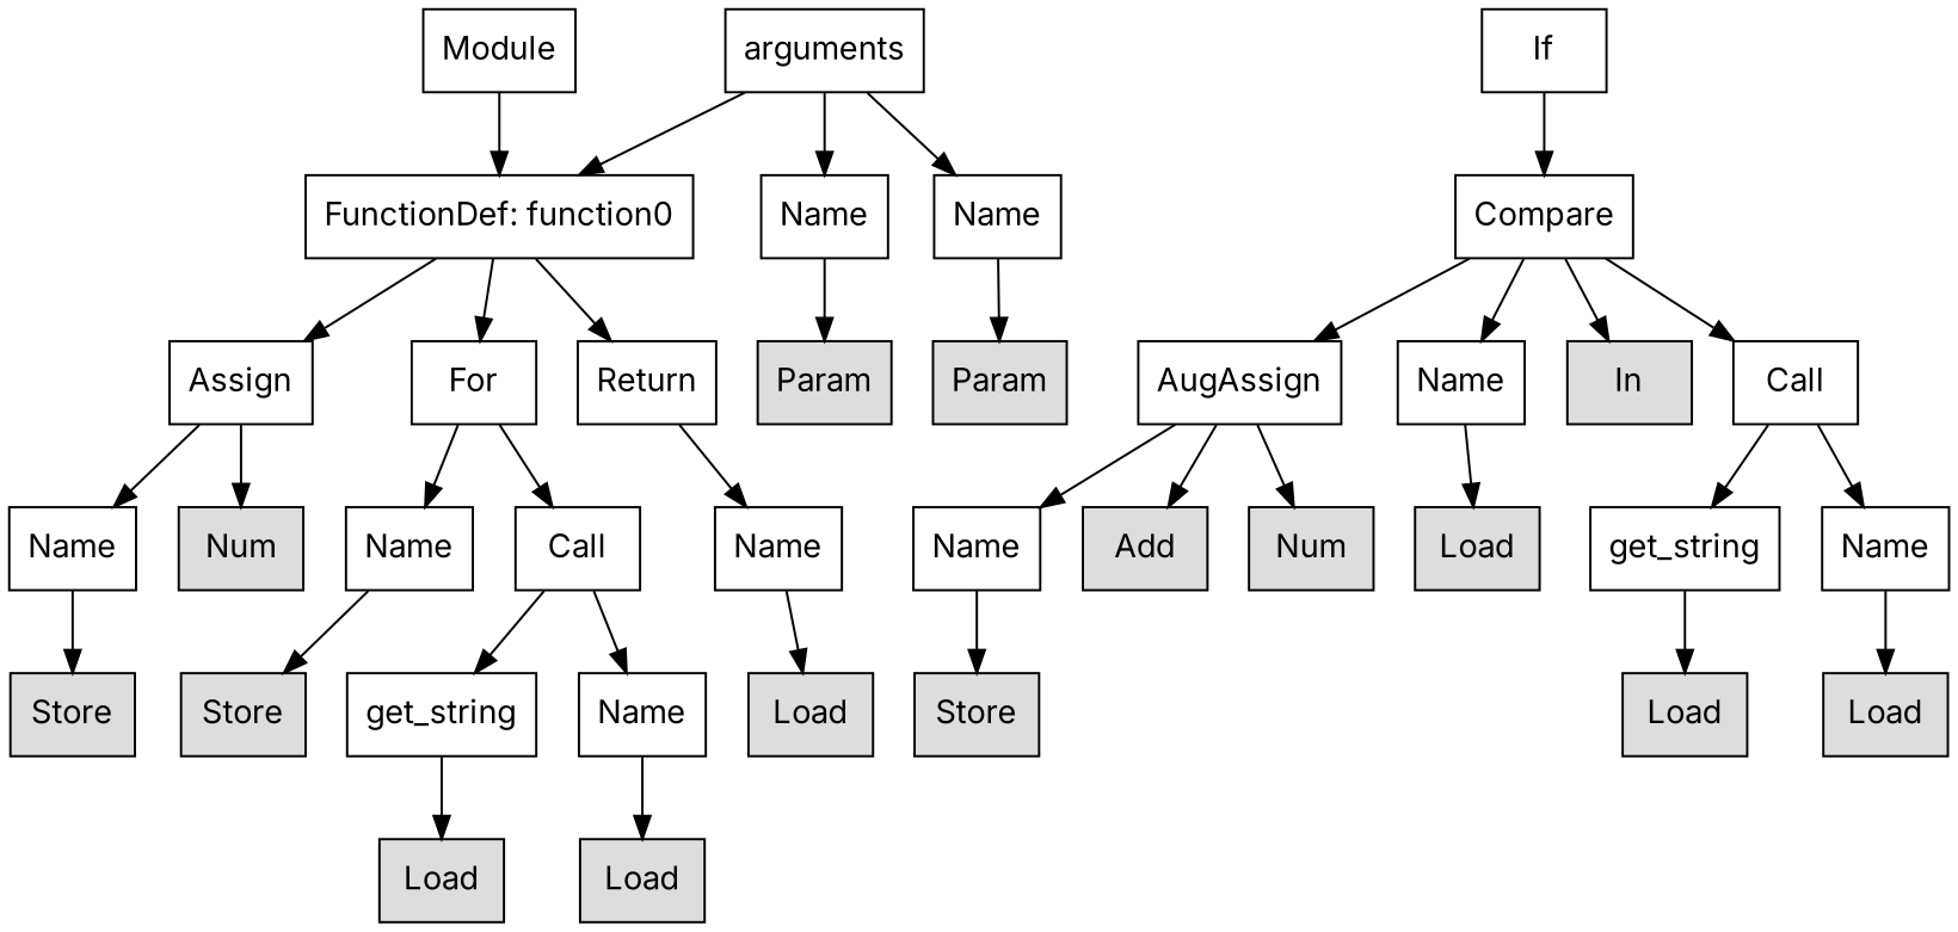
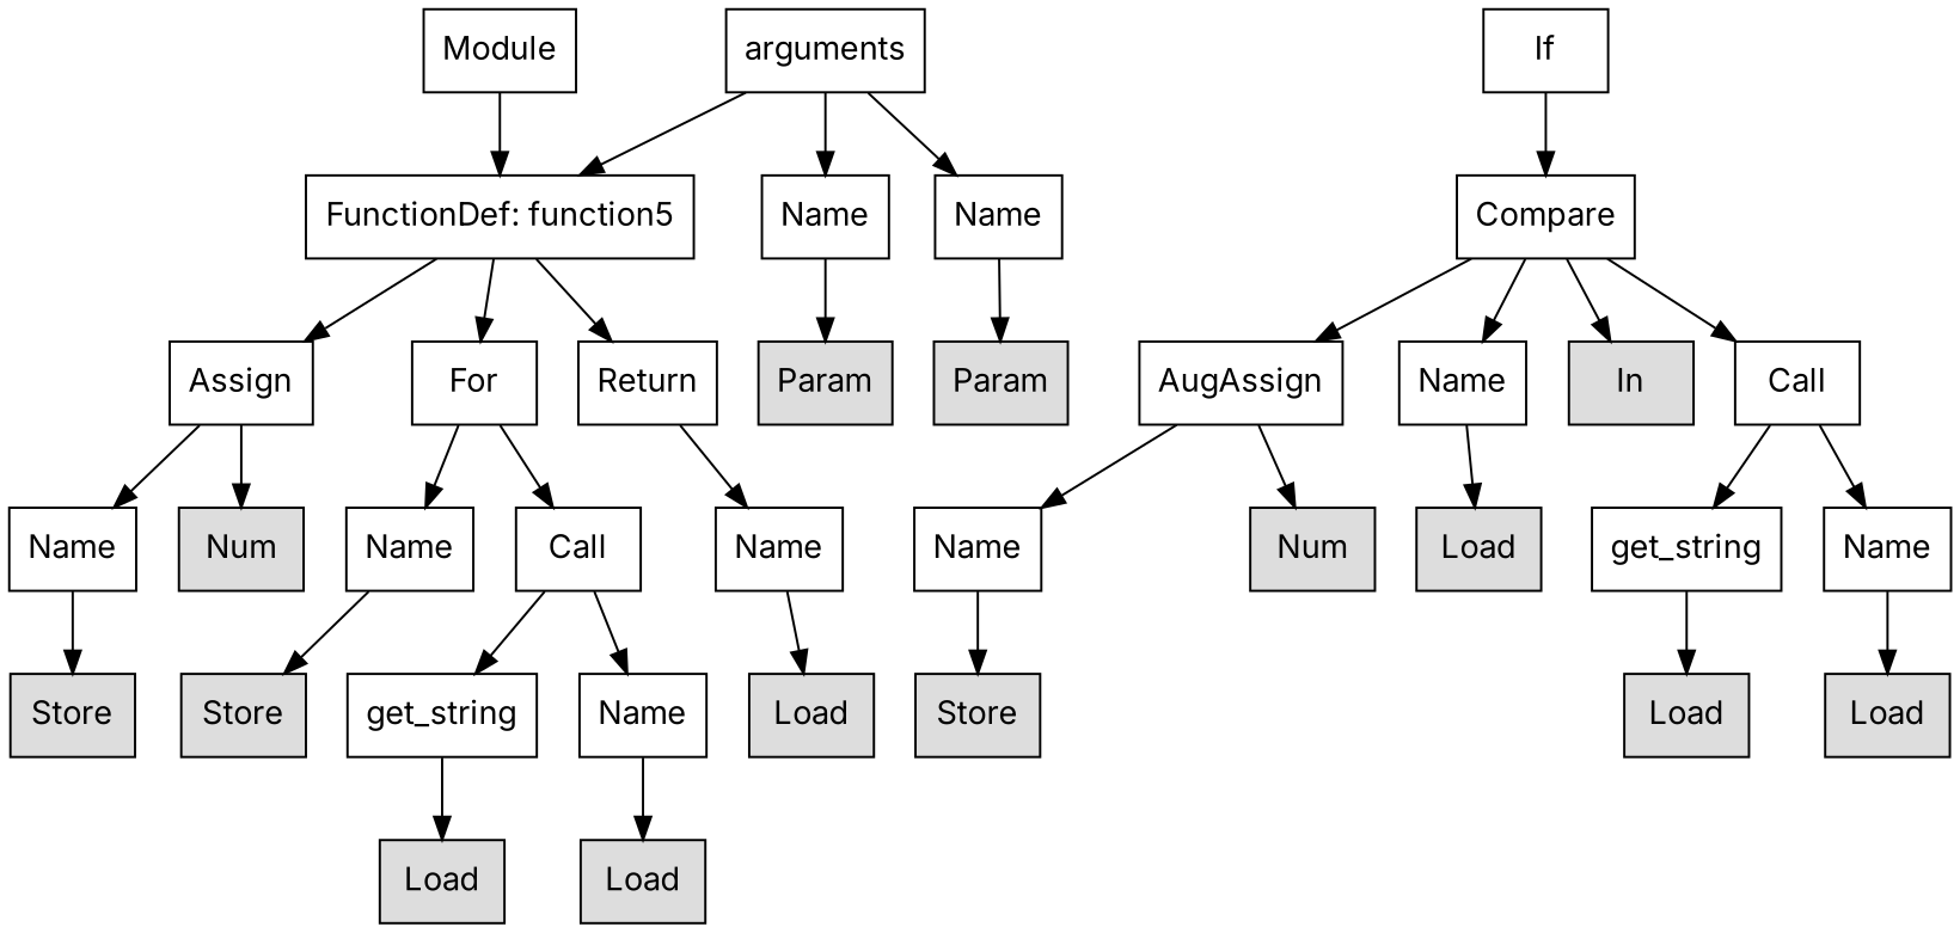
  digraph {
    fontname=Inter
    node [fontname=Inter shape=rect]
    edge [fontname=Inter]
    n1 [label=Module]
-   n2 [label="FunctionDef: function0"]
+   n2 [label="FunctionDef: function5"]
    n3 [label=Assign]
    n4 [label=For]
    n5 [label=Return]
    n6 [label=arguments]
    n7 [label=Name]
    n8 [label=Name]
    n9 [label=Name]
    n10 [fillcolor="#dddddd" label=Num style=filled]
    n11 [label=Name]
    n12 [label=Call]
    n13 [label=Name]
    n14 [fillcolor="#dddddd" label=Param style=filled]
    n15 [fillcolor="#dddddd" label=Param style=filled]
    n16 [fillcolor="#dddddd" label=Store style=filled]
    n17 [fillcolor="#dddddd" label=Store style=filled]
    n18 [label=get_string]
    n19 [label=Name]
    n20 [label=If]
    n21 [label=Compare]
    n22 [fillcolor="#dddddd" label=Load style=filled]
    n23 [fillcolor="#dddddd" label=Load style=filled]
    n24 [fillcolor="#dddddd" label=Load style=filled]
    n25 [label=AugAssign]
    n26 [label=Name]
    n27 [fillcolor="#dddddd" label=In style=filled]
    n28 [label=Call]
    n29 [label=Name]
-   n30 [fillcolor="#dddddd" label=Add style=filled]
    n31 [fillcolor="#dddddd" label=Num style=filled]
    n32 [fillcolor="#dddddd" label=Load style=filled]
    n33 [label=get_string]
    n34 [label=Name]
    n35 [fillcolor="#dddddd" label=Store style=filled]
    n36 [fillcolor="#dddddd" label=Load style=filled]
    n37 [fillcolor="#dddddd" label=Load style=filled]
    n1 -> n2
    n2 -> n3
    n2 -> n4
    n2 -> n5
    n3 -> n9
    n3 -> n10
    n4 -> n11
    n4 -> n12
    n5 -> n13
    n6 -> n2
    n6 -> n7
    n6 -> n8
    n7 -> n14
    n8 -> n15
    n9 -> n16
    n11 -> n17
    n12 -> n18
    n12 -> n19
    n13 -> n22
    n18 -> n23
    n19 -> n24
    n20 -> n21
    n21 -> n25
    n21 -> n26
    n21 -> n27
    n21 -> n28
    n25 -> n29
-   n25 -> n30
    n25 -> n31
    n26 -> n32
    n28 -> n33
    n28 -> n34
    n29 -> n35
    n33 -> n36
    n34 -> n37
  }
